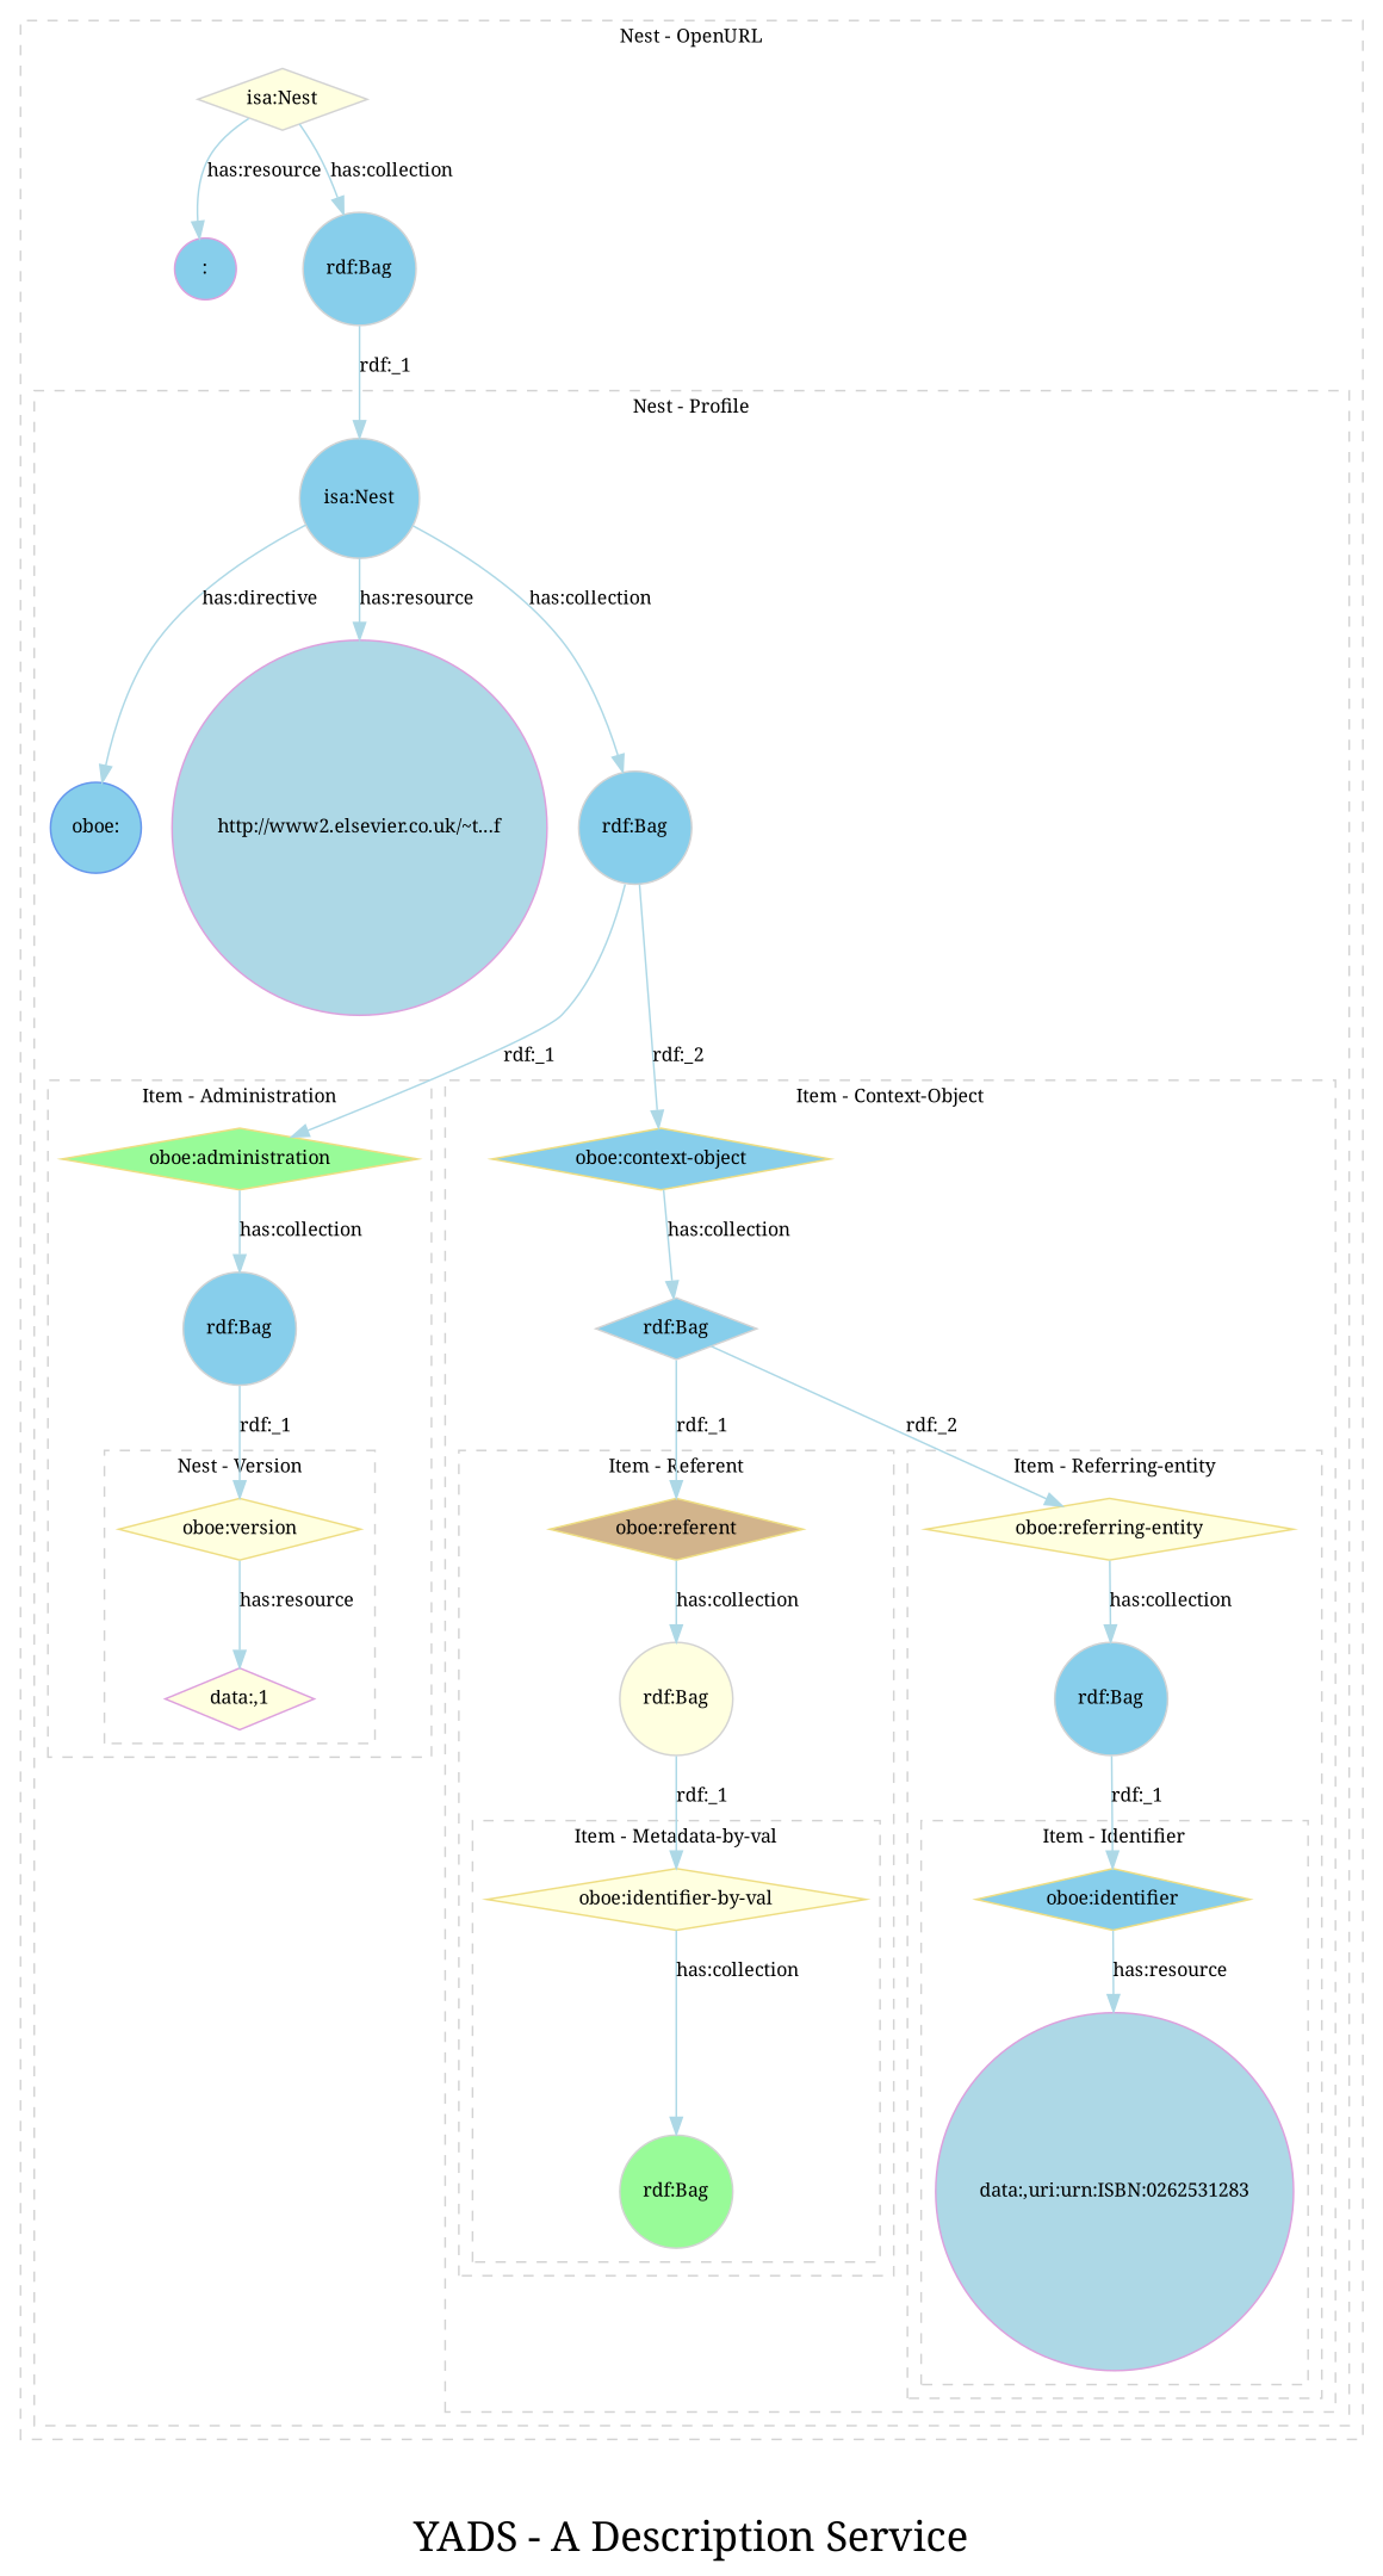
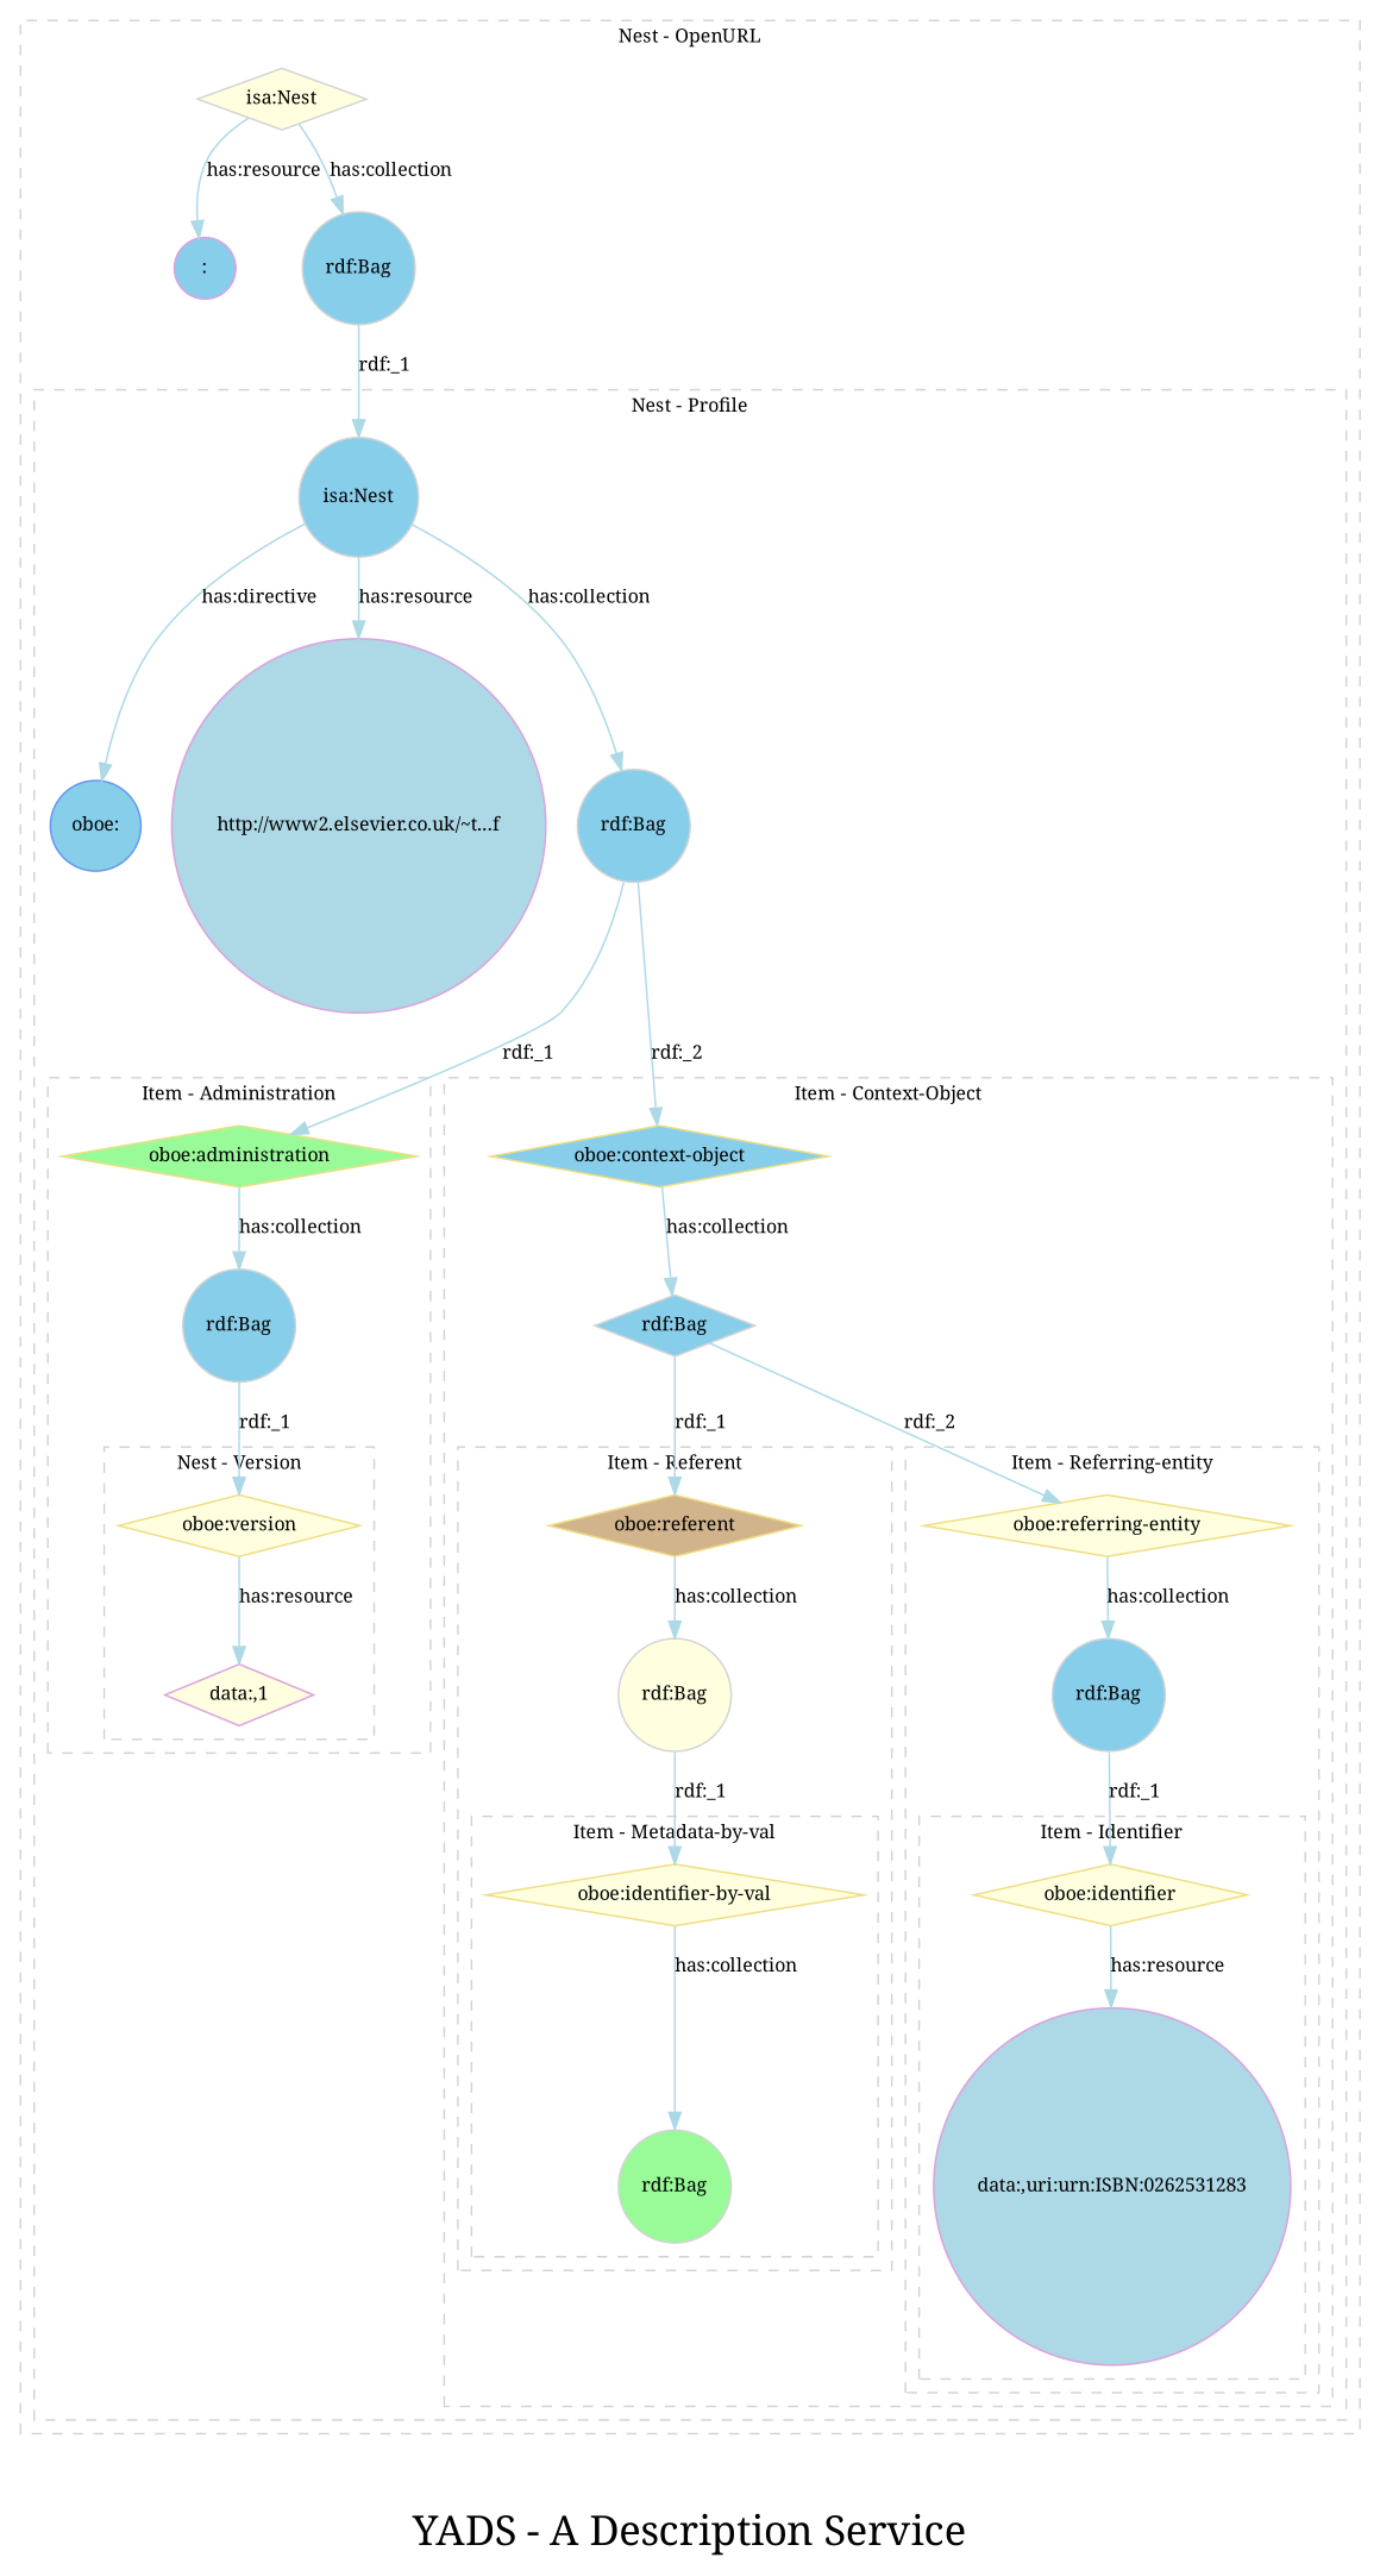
  digraph {
    fontname="Noto Serif"
    fontsize=24
    label="YADS - A Description Service"
    rankdir=TB
    node [color=lightgrey fillcolor=skyblue fontcolor=black fontname="Noto Serif" fontsize=11 shape=circle style=filled]
    edge [color=lightblue fontcolor=black fontname="Noto Serif" fontsize=11 style=filled]
    n1 [color=lightgoldenrod fillcolor=lightyellow label="oboe:version" shape=diamond]
    "data:,1" [color=plum fillcolor=lightyellow shape=diamond]
    n3 [color=lightgoldenrod fillcolor=palegreen label="oboe:administration" shape=diamond]
    n4 [label="rdf:Bag"]
    n5 [color=lightgoldenrod fillcolor=lightyellow label="oboe:identifier-by-val" shape=diamond]
    n6 [fillcolor=palegreen label="rdf:Bag"]
    n7 [color=lightgoldenrod fillcolor=tan label="oboe:referent" shape=diamond]
    n8 [fillcolor=lightyellow label="rdf:Bag"]
-   n9 [color=lightgoldenrod label="oboe:identifier" shape=diamond]
+   n9 [color=lightgoldenrod fillcolor=lightyellow label="oboe:identifier" shape=diamond]
    "data:,uri:urn:ISBN:0262531283" [color=plum fillcolor=lightblue]
    n11 [color=lightgoldenrod fillcolor=lightyellow label="oboe:referring-entity" shape=diamond]
    n12 [label="rdf:Bag"]
    n13 [color=lightgoldenrod label="oboe:context-object" shape=diamond]
    n14 [label="rdf:Bag" shape=diamond]
    n15 [label="isa:Nest"]
    n16 [color=cornflowerblue label="oboe:"]
    "http://www2.elsevier.co.uk/~t...f" [color=plum fillcolor=lightblue]
    n18 [label="rdf:Bag"]
    n19 [fillcolor=lightyellow label="isa:Nest" shape=diamond]
    ":" [color=plum]
    n21 [label="rdf:Bag"]
    subgraph cluster_1 {
      color=lightgrey
      fontcolor=black
      fontsize=11
      label="Nest - OpenURL"
      style=dashed
      n19
      ":"
      n21
      subgraph cluster_2 {
        color=lightgrey
        fontcolor=black
        fontsize=11
        label="Nest - Profile"
        style=dashed
        n15
        n16
        "http://www2.elsevier.co.uk/~t...f"
        n18
        subgraph cluster_3 {
          color=lightgrey
          fontcolor=black
          fontsize=11
          label="Item - Administration"
          style=dashed
          n3
          n4
          subgraph cluster_4 {
            color=lightgrey
            fontcolor=black
            fontsize=11
            label="Nest - Version"
            style=dashed
            n1
            "data:,1"
          }
        }
        subgraph cluster_5 {
          color=lightgrey
          fontcolor=black
          fontsize=11
          label="Item - Context-Object"
          style=dashed
          n13
          n14
          subgraph cluster_6 {
            color=lightgrey
            fontcolor=black
            fontsize=11
            label="Item - Referent"
            style=dashed
            n7
            n8
            subgraph cluster_7 {
              color=lightgrey
              fontcolor=black
              fontsize=11
              label="Item - Metadata-by-val"
              style=dashed
              n5
              n6
            }
          }
          subgraph cluster_8 {
            color=lightgrey
            fontcolor=black
            fontsize=11
            label="Item - Referring-entity"
            style=dashed
            n11
            n12
            subgraph cluster_9 {
              color=lightgrey
              fontcolor=black
              fontsize=11
              label="Item - Identifier"
              style=dashed
              n9
              "data:,uri:urn:ISBN:0262531283"
            }
          }
        }
      }
    }
    n1 -> "data:,1" [label="has:resource"]
    n3 -> n4 [label="has:collection"]
    n4 -> n1 [label="rdf:_1"]
    n5 -> n6 [label="has:collection"]
    n7 -> n8 [label="has:collection"]
    n8 -> n5 [label="rdf:_1"]
    n9 -> "data:,uri:urn:ISBN:0262531283" [label="has:resource"]
    n11 -> n12 [label="has:collection"]
    n12 -> n9 [label="rdf:_1"]
    n13 -> n14 [label="has:collection"]
    n14 -> n7 [label="rdf:_1"]
    n14 -> n11 [label="rdf:_2"]
    n15 -> n16 [label="has:directive"]
    n15 -> "http://www2.elsevier.co.uk/~t...f" [label="has:resource"]
    n15 -> n18 [label="has:collection"]
    n18 -> n3 [label="rdf:_1"]
    n18 -> n13 [label="rdf:_2"]
    n19 -> ":" [label="has:resource"]
    n19 -> n21 [label="has:collection"]
    n21 -> n15 [label="rdf:_1"]
  }
